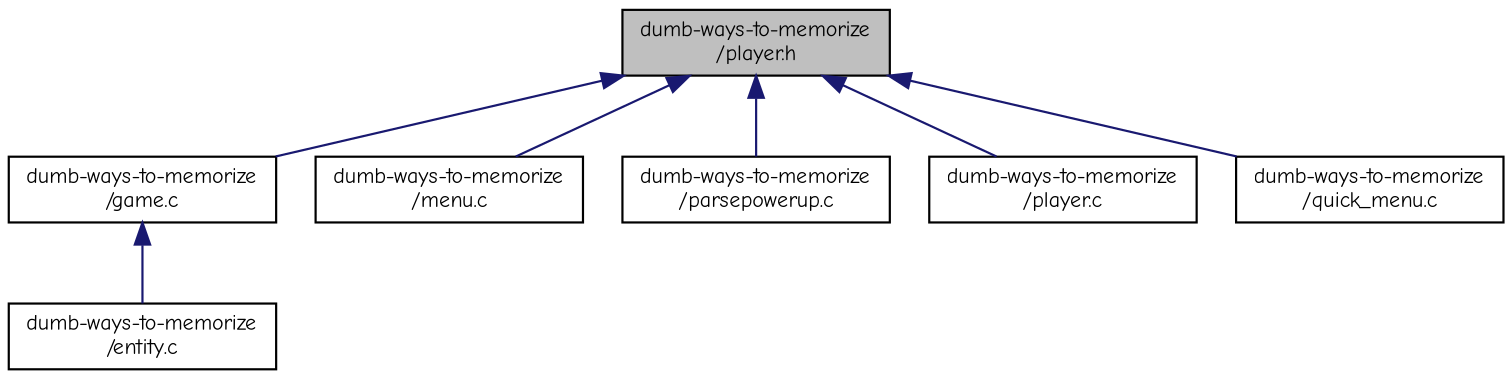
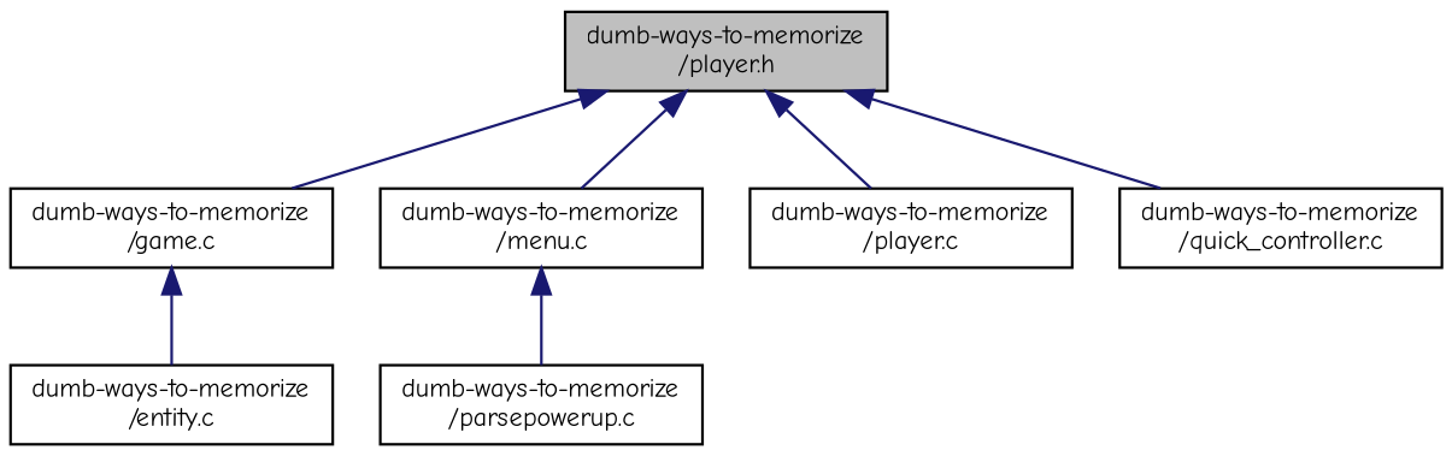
  digraph {
    fontname="Comic Neue"
    node [color=black fillcolor=white fontname="Comic Neue" fontsize=10 shape=record style=filled]
    edge [color=midnightblue dir=back fontname="Comic Neue" fontsize=10 labelfontname=Helvetica labelfontsize=10 style=solid]
    n1 [fillcolor=grey75 fontcolor=black height=0.2 label="dumb-ways-to-memorize\l/player.h" width=0.4]
    n2 [height=0.2 label="dumb-ways-to-memorize\l/game.c" width=0.4]
    n3 [height=0.2 label="dumb-ways-to-memorize\l/menu.c" width=0.4]
    n4 [height=0.2 label="dumb-ways-to-memorize\l/parsepowerup.c" width=0.4]
    n5 [height=0.2 label="dumb-ways-to-memorize\l/player.c" width=0.4]
-   n6 [height=0.2 label="dumb-ways-to-memorize\l/quick_menu.c" width=0.4]
+   n6 [height=0.2 label="dumb-ways-to-memorize\l/quick_controller.c" width=0.4]
    n7 [height=0.2 label="dumb-ways-to-memorize\l/entity.c" width=0.4]
    n1 -> n2
    n1 -> n3
-   n1 -> n4
+   n3 -> n4
    n1 -> n5
    n1 -> n6
    n2 -> n7
  }
